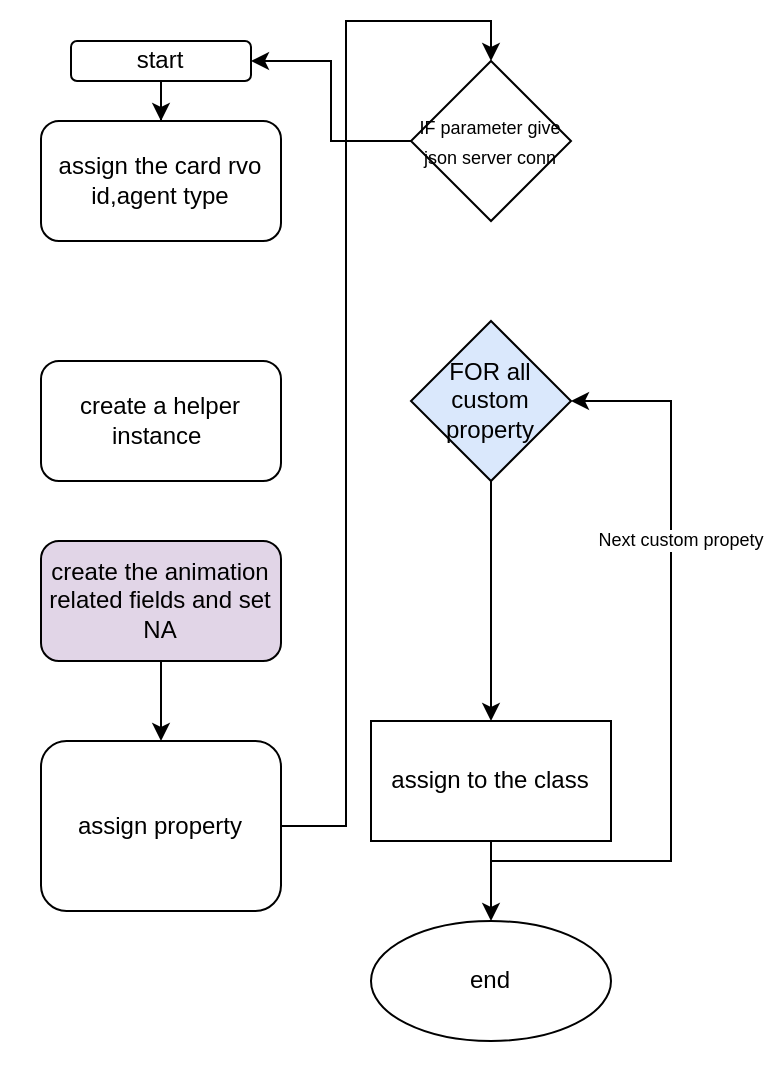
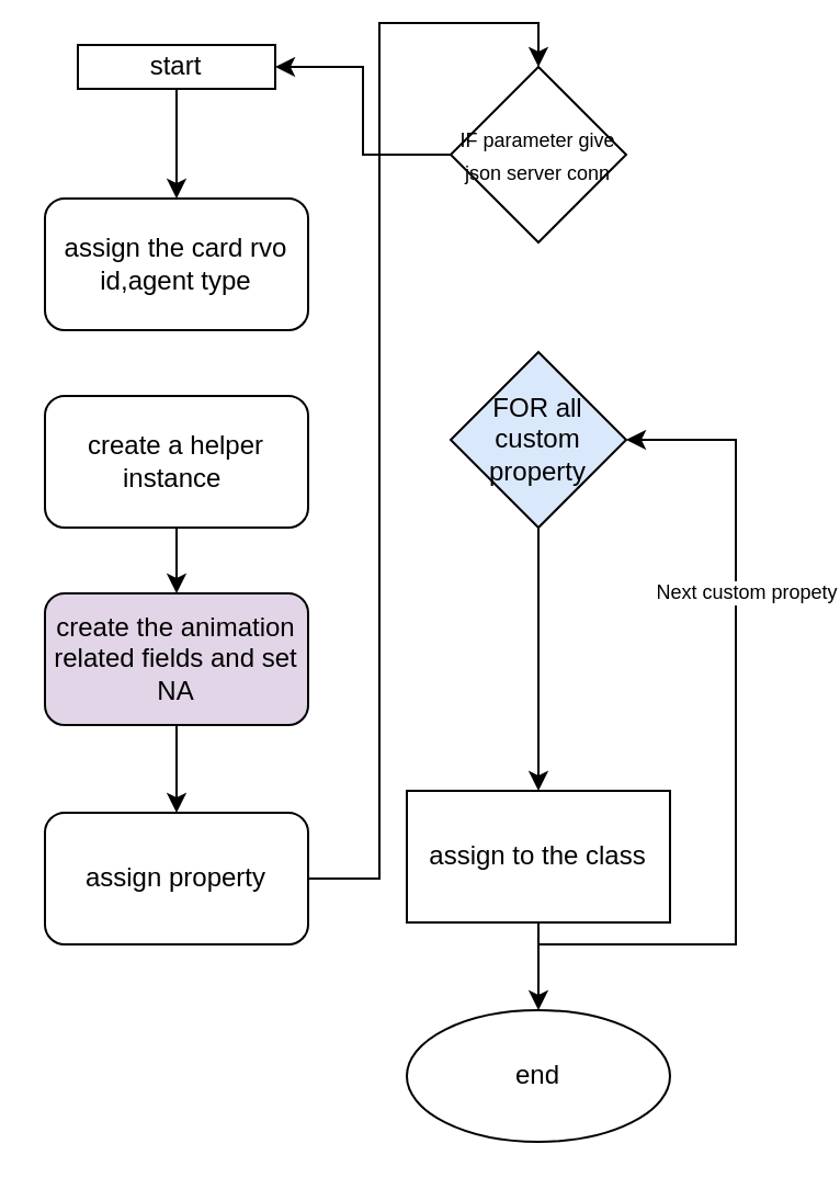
  <mxCell id="0" />
  <mxCell id="1" parent="0" />
  <mxCell id="2" value="" style="edgeStyle=orthogonalEdgeStyle;rounded=0;orthogonalLoop=1;jettySize=auto;html=1;" parent="1" source="3" target="4" edge="1"><mxGeometry relative="1" as="geometry" /></mxCell>
- <mxCell id="3" value="start" style="rounded=1;whiteSpace=wrap;html=1;" parent="1" vertex="1"><mxGeometry x="35" y="20" width="90" height="20" as="geometry" /></mxCell>
- <mxCell id="4" value="assign the card rvo id,agent type" style="whiteSpace=wrap;html=1;rounded=1;" parent="1" vertex="1"><mxGeometry x="20" y="60" width="120" height="60" as="geometry" /></mxCell>
+ <mxCell id="3" value="start" style="whiteSpace=wrap;html=1;rounded=0;" parent="1" vertex="1"><mxGeometry x="35" y="20" width="90" height="20" as="geometry" /></mxCell>
+ <mxCell id="4" value="assign the card rvo id,agent type" style="whiteSpace=wrap;html=1;rounded=1;" parent="1" vertex="1"><mxGeometry x="20" y="90" width="120" height="60" as="geometry" /></mxCell>
+ <mxCell id="5" value="" style="edgeStyle=orthogonalEdgeStyle;rounded=0;orthogonalLoop=1;jettySize=auto;html=1;" parent="1" source="6" target="8" edge="1"><mxGeometry relative="1" as="geometry" /></mxCell>
  <mxCell id="6" value="create a helper instance&amp;nbsp;" style="whiteSpace=wrap;html=1;rounded=1;" parent="1" vertex="1"><mxGeometry x="20" y="180" width="120" height="60" as="geometry" /></mxCell>
  <mxCell id="7" value="" style="edgeStyle=orthogonalEdgeStyle;rounded=0;orthogonalLoop=1;jettySize=auto;html=1;" parent="1" source="8" target="10" edge="1"><mxGeometry relative="1" as="geometry" /></mxCell>
  <mxCell id="8" value="create the animation related fields and set NA" style="whiteSpace=wrap;html=1;rounded=1;fillColor=#e1d5e7;" parent="1" vertex="1"><mxGeometry x="20" y="270" width="120" height="60" as="geometry" /></mxCell>
  <mxCell id="9" style="edgeStyle=orthogonalEdgeStyle;rounded=0;orthogonalLoop=1;jettySize=auto;html=1;entryX=0.5;entryY=0;entryDx=0;entryDy=0;" parent="1" source="10" target="12" edge="1"><mxGeometry relative="1" as="geometry" /></mxCell>
- <mxCell id="10" value="assign property" style="whiteSpace=wrap;html=1;rounded=1;" parent="1" vertex="1"><mxGeometry x="20" y="370" width="120" height="85" as="geometry" /></mxCell>
+ <mxCell id="10" value="assign property" style="whiteSpace=wrap;html=1;rounded=1;" parent="1" vertex="1"><mxGeometry x="20" y="370" width="120" height="60" as="geometry" /></mxCell>
  <mxCell id="11" value="" style="edgeStyle=orthogonalEdgeStyle;rounded=0;orthogonalLoop=1;jettySize=auto;html=1;" edge="1" parent="1" source="12" target="3"><mxGeometry relative="1" as="geometry" /></mxCell>
  <mxCell id="12" value="&lt;font style=&quot;font-size: 9px&quot;&gt;IF parameter give json server conn&lt;/font&gt;" style="rhombus;whiteSpace=wrap;html=1;" parent="1" vertex="1"><mxGeometry x="205" y="30" width="80" height="80" as="geometry" /></mxCell>
  <mxCell id="13" value="" style="edgeStyle=orthogonalEdgeStyle;rounded=0;orthogonalLoop=1;jettySize=auto;html=1;fontSize=9;" parent="1" source="14" target="18" edge="1"><mxGeometry relative="1" as="geometry" /></mxCell>
  <mxCell id="14" value="FOR all custom property" style="rhombus;whiteSpace=wrap;html=1;fillColor=#dae8fc;" parent="1" vertex="1"><mxGeometry x="205" y="160" width="80" height="80" as="geometry" /></mxCell>
  <mxCell id="15" style="edgeStyle=orthogonalEdgeStyle;rounded=0;orthogonalLoop=1;jettySize=auto;html=1;entryX=1;entryY=0.5;entryDx=0;entryDy=0;fontSize=9;" parent="1" source="18" target="14" edge="1"><mxGeometry relative="1" as="geometry"><Array as="points"><mxPoint x="245" y="430" /><mxPoint x="335" y="430" /><mxPoint x="335" y="200" /></Array></mxGeometry></mxCell>
  <mxCell id="16" value="Next custom propety" style="edgeLabel;html=1;align=center;verticalAlign=middle;resizable=0;points=[];fontSize=9;" parent="15" vertex="1" connectable="0"><mxGeometry x="0.372" y="-4" relative="1" as="geometry"><mxPoint as="offset" /></mxGeometry></mxCell>
  <mxCell id="17" value="" style="edgeStyle=orthogonalEdgeStyle;rounded=0;orthogonalLoop=1;jettySize=auto;html=1;fontSize=9;" parent="1" source="18" target="19" edge="1"><mxGeometry relative="1" as="geometry" /></mxCell>
  <mxCell id="18" value="assign to the class" style="whiteSpace=wrap;html=1;" parent="1" vertex="1"><mxGeometry x="185" y="360" width="120" height="60" as="geometry" /></mxCell>
  <mxCell id="19" value="end" style="ellipse;whiteSpace=wrap;html=1;" parent="1" vertex="1"><mxGeometry x="185" y="460" width="120" height="60" as="geometry" /></mxCell>
